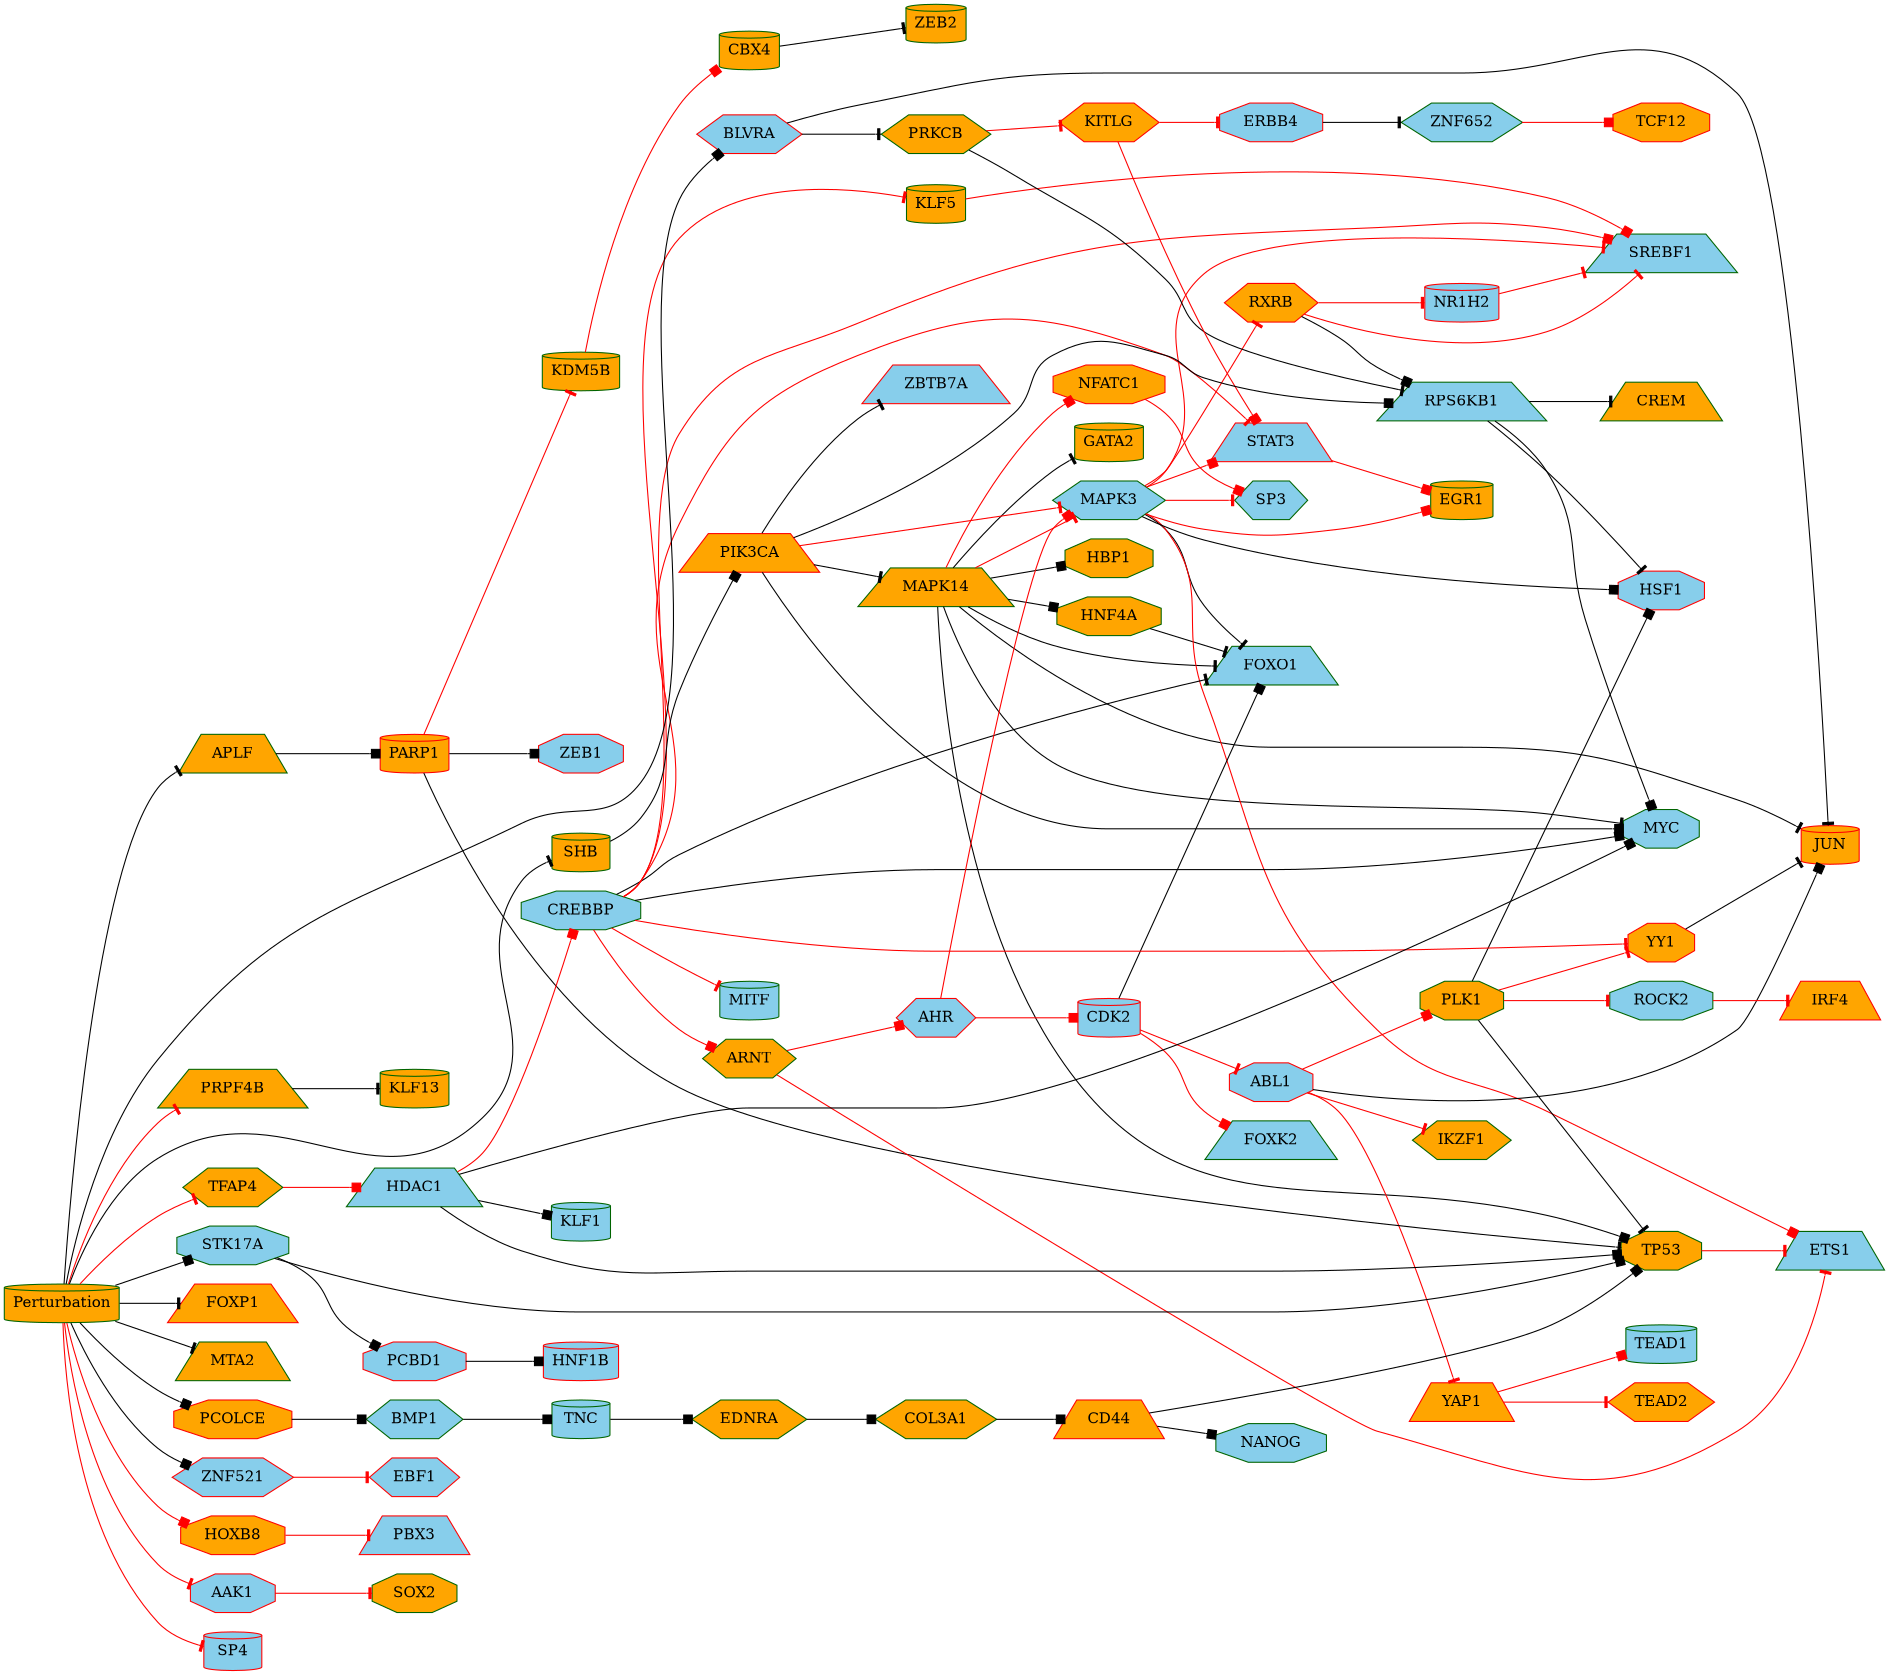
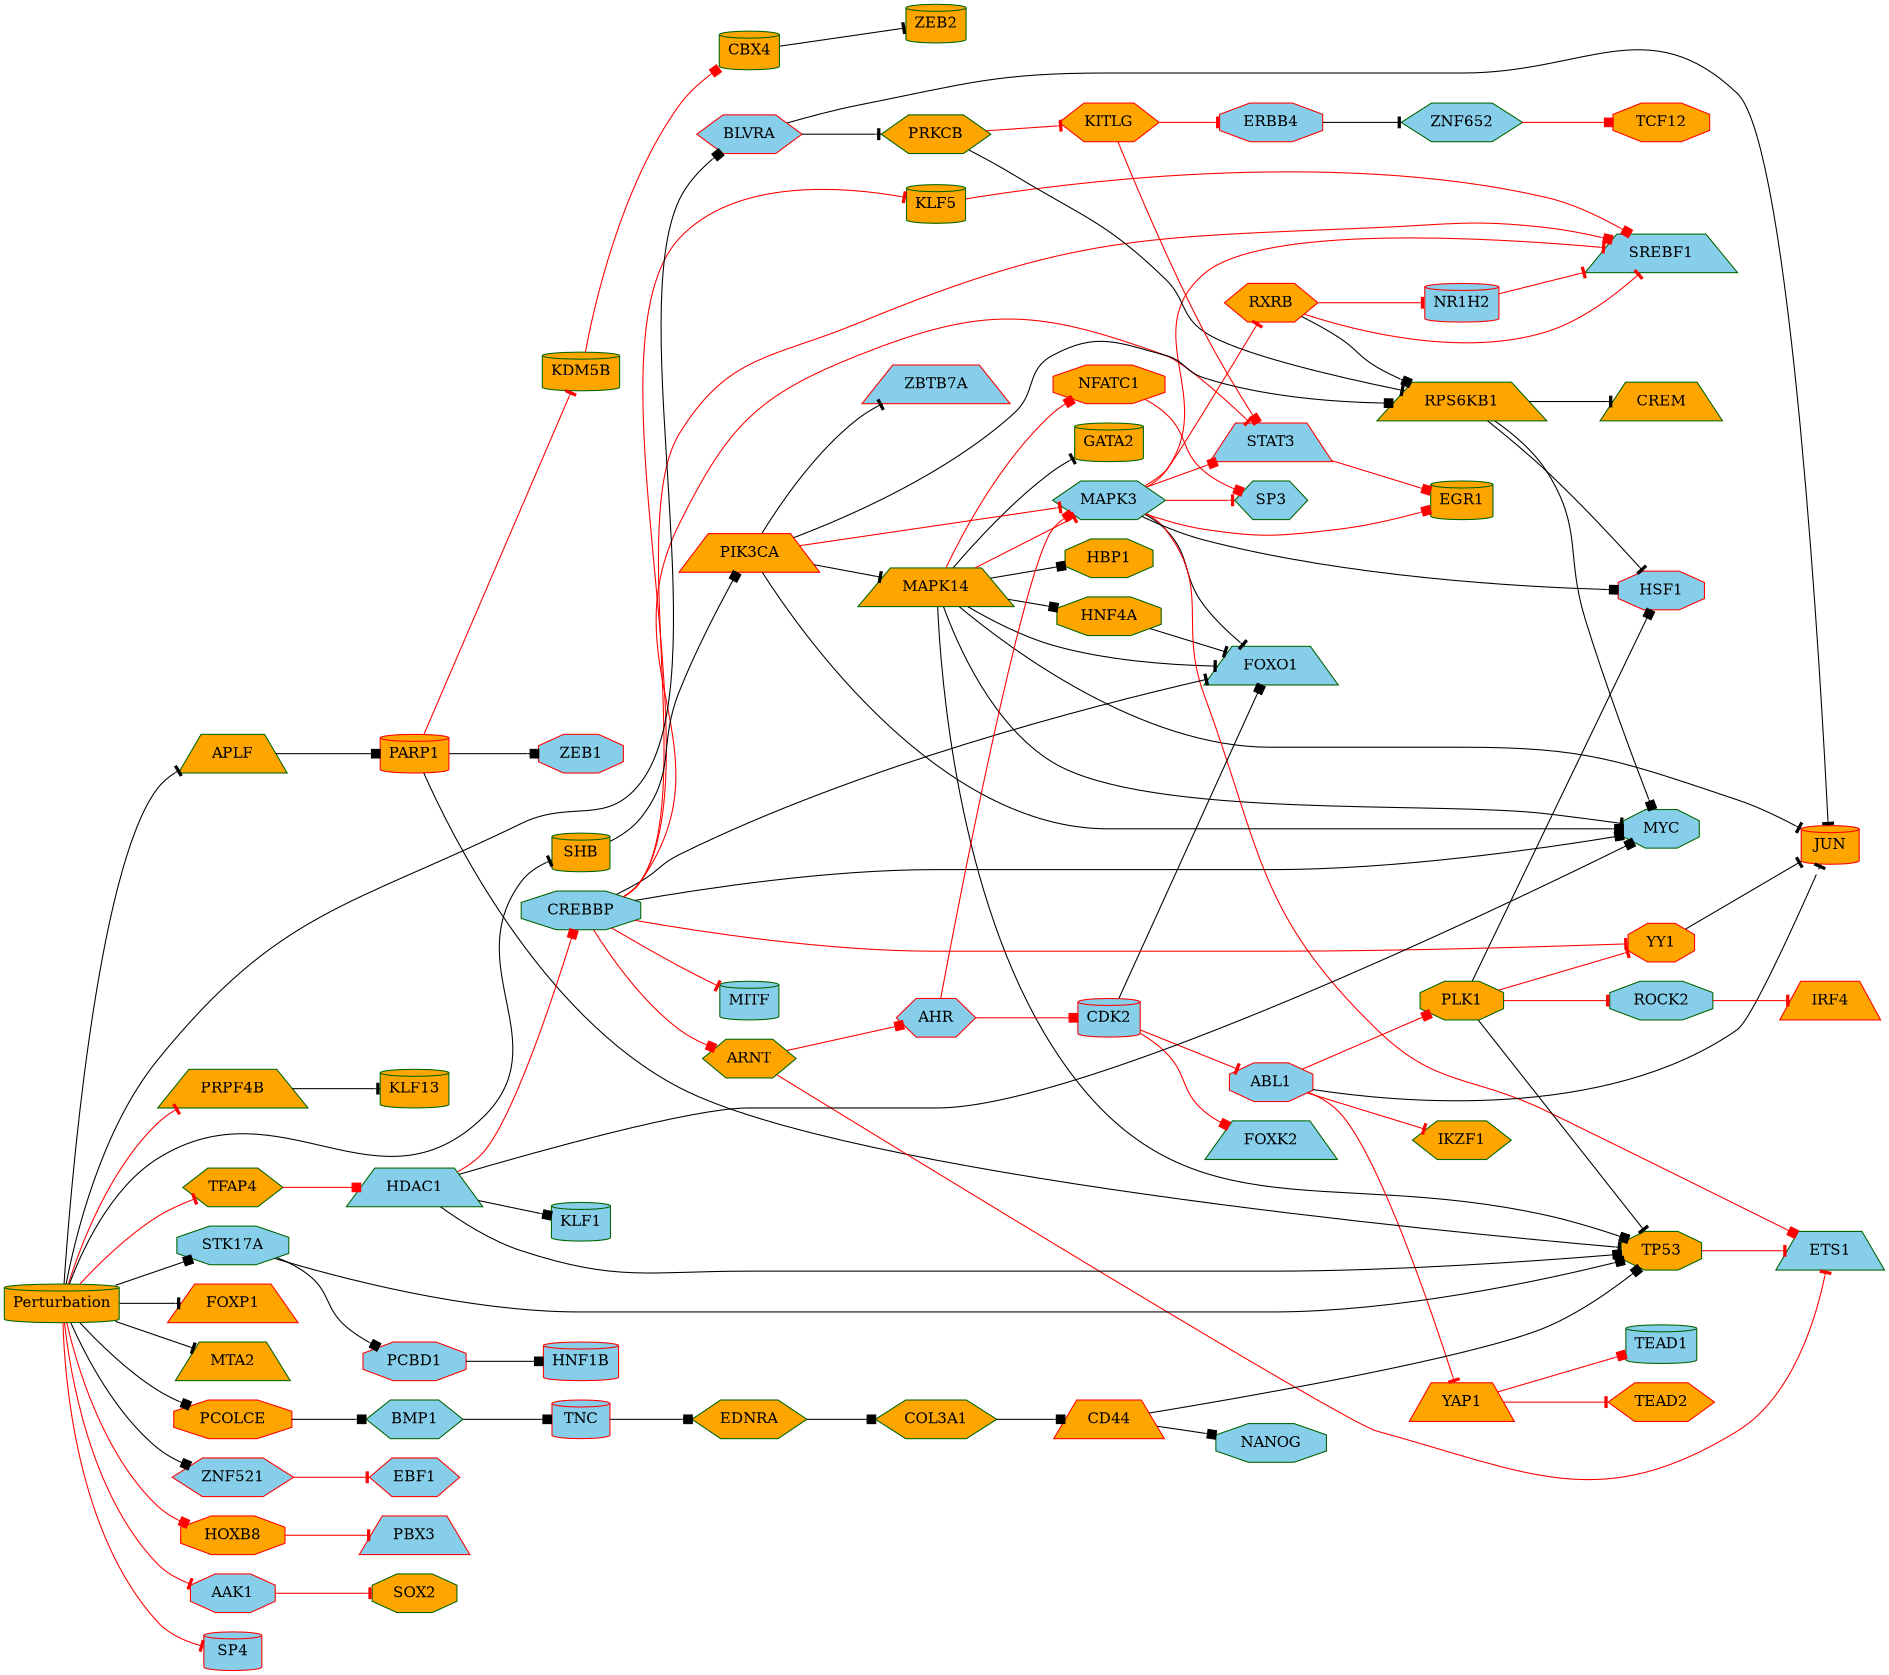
  digraph {
    rankdir=LR
    node [color=darkgreen fillcolor=orange shape=octagon style=filled]
    edge [arrowhead=tee color=black penwidth=1]
    MAPK14 [shape=trapezium]
    TP53
    MYC [fillcolor=skyblue]
    FOXO1 [fillcolor=skyblue shape=trapezium]
    JUN [color=red shape=cylinder]
    HNF4A
    GATA2 [shape=cylinder]
    HBP1
    MAPK3 [fillcolor=skyblue shape=hexagon]
    NFATC1 [color=red]
    ETS1 [fillcolor=skyblue shape=trapezium]
    HSF1 [color=red fillcolor=skyblue]
    RXRB [color=red shape=hexagon]
    STAT3 [color=red fillcolor=skyblue shape=trapezium]
    EGR1 [shape=cylinder]
    SP3 [fillcolor=skyblue shape=hexagon]
    SREBF1 [fillcolor=skyblue shape=trapezium]
    CDK2 [color=red fillcolor=skyblue shape=cylinder]
    ABL1 [color=red fillcolor=skyblue]
    FOXK2 [fillcolor=skyblue shape=trapezium]
-   RPS6KB1 [fillcolor=skyblue shape=trapezium]
+   RPS6KB1 [shape=trapezium]
    NR1H2 [color=red fillcolor=skyblue shape=cylinder]
    PLK1
    YAP1 [color=red shape=trapezium]
    IKZF1 [shape=hexagon]
    YY1 [color=red]
    ROCK2 [fillcolor=skyblue]
    TEAD2 [color=red shape=hexagon]
    TEAD1 [fillcolor=skyblue shape=cylinder]
    CREM [shape=trapezium]
    APLF [shape=trapezium]
    PARP1 [color=red shape=cylinder]
    ZEB1 [color=red fillcolor=skyblue]
    KDM5B [shape=cylinder]
    CBX4 [shape=cylinder]
    CREBBP [fillcolor=skyblue]
    ARNT [shape=hexagon]
    KLF5 [shape=cylinder]
    MITF [fillcolor=skyblue shape=cylinder]
    AHR [color=red fillcolor=skyblue shape=hexagon]
    HDAC1 [fillcolor=skyblue shape=trapezium]
    KLF1 [fillcolor=skyblue shape=cylinder]
    IRF4 [color=red shape=trapezium]
    ERBB4 [color=red fillcolor=skyblue]
    ZNF652 [fillcolor=skyblue shape=hexagon]
    TCF12 [color=red]
    BLVRA [color=red fillcolor=skyblue shape=hexagon]
    PRKCB [shape=hexagon]
    KITLG [color=red shape=hexagon]
    EDNRA [shape=hexagon]
    COL3A1 [shape=hexagon]
    CD44 [color=red shape=trapezium]
    NANOG [fillcolor=skyblue]
    PRPF4B [shape=trapezium]
    KLF13 [shape=cylinder]
    PCBD1 [color=red fillcolor=skyblue]
    HNF1B [color=red fillcolor=skyblue shape=cylinder]
    STK17A [fillcolor=skyblue]
    BMP1 [fillcolor=skyblue shape=hexagon]
-   TNC [fillcolor=skyblue shape=cylinder]
+   TNC [color=red fillcolor=skyblue shape=cylinder]
    PIK3CA [color=red shape=trapezium]
    ZBTB7A [color=red fillcolor=skyblue shape=trapezium]
    PCOLCE [color=red]
    SHB [shape=cylinder]
    ZEB2 [shape=cylinder]
    Perturbation [shape=cylinder]
    FOXP1 [color=red shape=trapezium]
    MTA2 [shape=trapezium]
    ZNF521 [color=red fillcolor=skyblue shape=hexagon]
    HOXB8 [color=red]
    TFAP4 [shape=hexagon]
    AAK1 [color=red fillcolor=skyblue]
    SP4 [color=red fillcolor=skyblue shape=cylinder]
    EBF1 [color=red fillcolor=skyblue shape=hexagon]
    PBX3 [color=red fillcolor=skyblue shape=trapezium]
    SOX2
    MAPK14 -> TP53 [arrowhead=box]
    MAPK14 -> MYC
    MAPK14 -> FOXO1
    MAPK14 -> JUN
    MAPK14 -> HNF4A [arrowhead=box]
    MAPK14 -> GATA2
    MAPK14 -> HBP1 [arrowhead=box]
    MAPK14 -> MAPK3 [color=red]
    MAPK14 -> NFATC1 [arrowhead=box color=red]
    TP53 -> ETS1 [color=red]
    HNF4A -> FOXO1
    MAPK3 -> FOXO1
    MAPK3 -> ETS1 [arrowhead=box color=red]
    MAPK3 -> HSF1 [arrowhead=box]
    MAPK3 -> RXRB [color=red]
    MAPK3 -> STAT3 [arrowhead=box color=red]
    MAPK3 -> EGR1 [arrowhead=box color=red]
    MAPK3 -> SP3 [color=red]
    MAPK3 -> SREBF1 [color=red]
    NFATC1 -> SP3 [arrowhead=box color=red]
    RXRB -> SREBF1 [color=red]
    RXRB -> RPS6KB1 [arrowhead=box]
    RXRB -> NR1H2 [color=red]
    STAT3 -> EGR1 [arrowhead=box color=red]
    CDK2 -> FOXO1 [arrowhead=box]
    CDK2 -> ABL1 [color=red]
    CDK2 -> FOXK2 [arrowhead=box color=red]
-   ABL1 -> JUN [arrowhead=box]
+   ABL1 -> JUN
    ABL1 -> PLK1 [arrowhead=box color=red]
    ABL1 -> YAP1 [color=red]
    ABL1 -> IKZF1 [color=red]
    RPS6KB1 -> MYC [arrowhead=box]
    RPS6KB1 -> HSF1
    RPS6KB1 -> CREM
    NR1H2 -> SREBF1 [color=red]
    PLK1 -> TP53
    PLK1 -> HSF1 [arrowhead=box]
    PLK1 -> YY1 [color=red]
    PLK1 -> ROCK2 [color=red]
    YAP1 -> TEAD2 [color=red]
    YAP1 -> TEAD1 [arrowhead=box color=red]
    YY1 -> JUN
    ROCK2 -> IRF4 [color=red]
    APLF -> PARP1 [arrowhead=box]
    PARP1 -> TP53
    PARP1 -> ZEB1 [arrowhead=box]
    PARP1 -> KDM5B [color=red]
    KDM5B -> CBX4 [arrowhead=box color=red]
    CBX4 -> ZEB2
    CREBBP -> MYC [arrowhead=box]
    CREBBP -> FOXO1
    CREBBP -> STAT3 [color=red]
    CREBBP -> SREBF1 [arrowhead=box color=red]
    CREBBP -> YY1 [color=red]
    CREBBP -> ARNT [arrowhead=box color=red]
    CREBBP -> KLF5 [color=red]
    CREBBP -> MITF [color=red]
    ARNT -> ETS1 [color=red]
    ARNT -> AHR [arrowhead=box color=red]
    KLF5 -> SREBF1 [arrowhead=box color=red]
    AHR -> MAPK3 [arrowhead=box color=red]
    AHR -> CDK2 [arrowhead=box color=red]
    HDAC1 -> TP53 [arrowhead=box]
    HDAC1 -> MYC [arrowhead=box]
    HDAC1 -> CREBBP [arrowhead=box color=red]
    HDAC1 -> KLF1 [arrowhead=box]
    ERBB4 -> ZNF652
    ZNF652 -> TCF12 [arrowhead=box color=red]
    BLVRA -> JUN
    BLVRA -> PRKCB
    PRKCB -> RPS6KB1
    PRKCB -> KITLG [color=red]
    KITLG -> STAT3 [arrowhead=box color=red]
    KITLG -> ERBB4 [color=red]
    EDNRA -> COL3A1 [arrowhead=box]
    COL3A1 -> CD44 [arrowhead=box]
    CD44 -> TP53 [arrowhead=box]
    CD44 -> NANOG [arrowhead=box]
    PRPF4B -> KLF13
    PCBD1 -> HNF1B [arrowhead=box]
    STK17A -> TP53 [arrowhead=box]
    STK17A -> PCBD1 [arrowhead=box]
    BMP1 -> TNC [arrowhead=box]
    TNC -> EDNRA [arrowhead=box]
    PIK3CA -> MAPK14
    PIK3CA -> MYC [arrowhead=box]
    PIK3CA -> MAPK3 [color=red]
    PIK3CA -> RPS6KB1 [arrowhead=box]
    PIK3CA -> ZBTB7A
    PCOLCE -> BMP1 [arrowhead=box]
    SHB -> PIK3CA [arrowhead=box]
    Perturbation -> APLF
    Perturbation -> BLVRA [arrowhead=box]
    Perturbation -> PRPF4B [color=red]
    Perturbation -> STK17A [arrowhead=box]
    Perturbation -> PCOLCE [arrowhead=box]
    Perturbation -> SHB
    Perturbation -> FOXP1
    Perturbation -> MTA2
    Perturbation -> ZNF521 [arrowhead=box]
    Perturbation -> HOXB8 [arrowhead=box color=red]
    Perturbation -> TFAP4 [color=red]
    Perturbation -> AAK1 [color=red]
    Perturbation -> SP4 [color=red]
    ZNF521 -> EBF1 [color=red]
    HOXB8 -> PBX3 [color=red]
    TFAP4 -> HDAC1 [arrowhead=box color=red]
    AAK1 -> SOX2 [color=red]
  }
